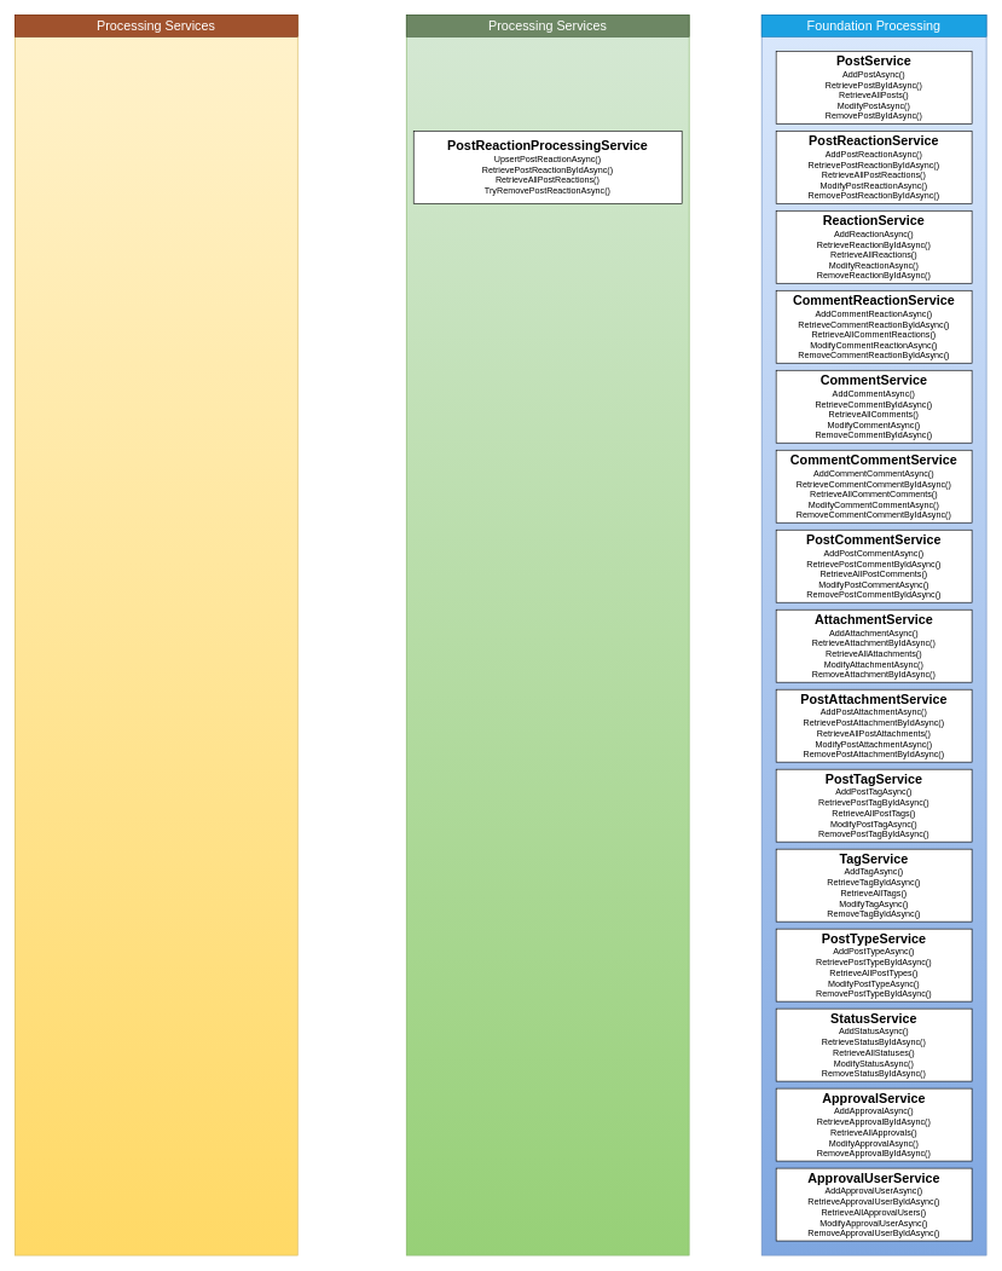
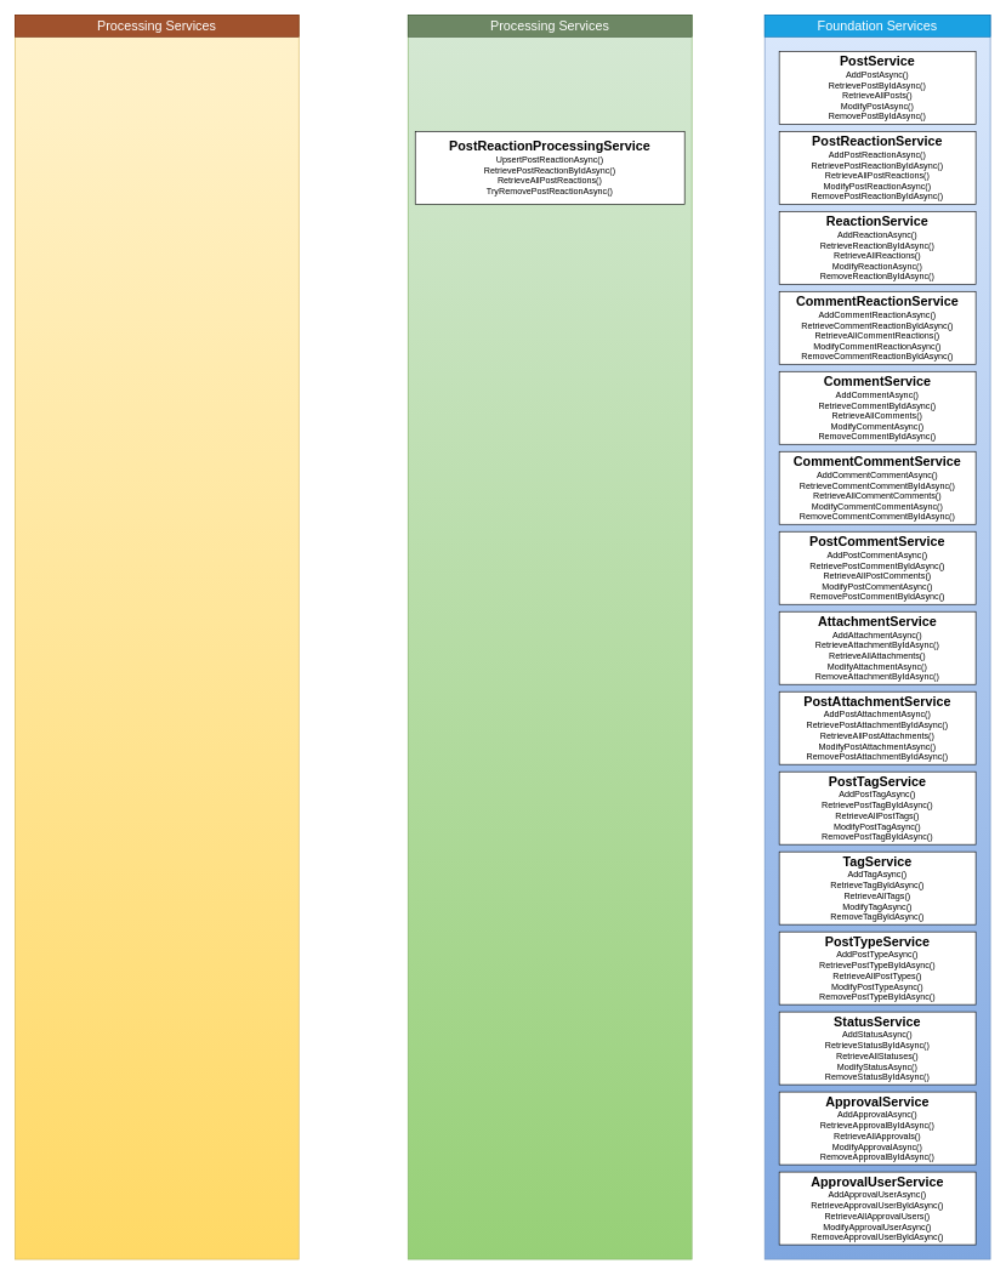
  <mxCell id="0" />
  <mxCell id="1" parent="0" />
  <mxCell id="2" value="" style="rounded=0;whiteSpace=wrap;html=1;fillColor=#dae8fc;gradientColor=#7ea6e0;strokeColor=#6c8ebf;" parent="1" vertex="1"><mxGeometry x="1050" y="20" width="310" height="1710" as="geometry" /></mxCell>
  <mxCell id="3" value="&lt;b&gt;&lt;font style=&quot;font-size: 18px&quot;&gt;PostService&lt;/font&gt;&lt;/b&gt;&lt;br&gt;AddPostAsync()&lt;br&gt;RetrievePostByIdAsync()&lt;br&gt;RetrieveAllPosts()&lt;br&gt;ModifyPostAsync()&lt;br&gt;RemovePostByIdAsync()" style="rounded=0;whiteSpace=wrap;html=1;" parent="1" vertex="1"><mxGeometry x="1070" y="70" width="270" height="100" as="geometry" /></mxCell>
  <mxCell id="4" value="&lt;b&gt;&lt;font style=&quot;font-size: 18px&quot;&gt;PostReactionService&lt;/font&gt;&lt;/b&gt;&lt;br&gt;AddPostReactionAsync()&lt;br&gt;RetrievePostReactionByIdAsync()&lt;br&gt;RetrieveAllPostReactions()&lt;br&gt;ModifyPostReactionAsync()&lt;br&gt;RemovePostReactionByIdAsync()" style="rounded=0;whiteSpace=wrap;html=1;" parent="1" vertex="1"><mxGeometry x="1070" y="180" width="270" height="100" as="geometry" /></mxCell>
  <mxCell id="5" value="&lt;b&gt;&lt;font style=&quot;font-size: 18px&quot;&gt;ReactionService&lt;/font&gt;&lt;/b&gt;&lt;br&gt;AddReactionAsync()&lt;br&gt;RetrieveReactionByIdAsync()&lt;br&gt;RetrieveAllReactions()&lt;br&gt;ModifyReactionAsync()&lt;br&gt;RemoveReactionByIdAsync()" style="rounded=0;whiteSpace=wrap;html=1;" parent="1" vertex="1"><mxGeometry x="1070" y="290" width="270" height="100" as="geometry" /></mxCell>
  <mxCell id="6" value="&lt;b&gt;&lt;font style=&quot;font-size: 18px&quot;&gt;CommentReactionService&lt;/font&gt;&lt;/b&gt;&lt;br&gt;AddCommentReactionAsync()&lt;br&gt;RetrieveCommentReactionByIdAsync()&lt;br&gt;RetrieveAllCommentReactions()&lt;br&gt;ModifyCommentReactionAsync()&lt;br&gt;RemoveCommentReactionByIdAsync()" style="rounded=0;whiteSpace=wrap;html=1;" parent="1" vertex="1"><mxGeometry x="1070" y="400" width="270" height="100" as="geometry" /></mxCell>
  <mxCell id="7" value="&lt;b&gt;&lt;font style=&quot;font-size: 18px&quot;&gt;CommentService&lt;/font&gt;&lt;/b&gt;&lt;br&gt;AddCommentAsync()&lt;br&gt;RetrieveCommentByIdAsync()&lt;br&gt;RetrieveAllComments()&lt;br&gt;ModifyCommentAsync()&lt;br&gt;RemoveCommentByIdAsync()" style="rounded=0;whiteSpace=wrap;html=1;" parent="1" vertex="1"><mxGeometry x="1070" y="510" width="270" height="100" as="geometry" /></mxCell>
  <mxCell id="8" value="&lt;b&gt;&lt;font style=&quot;font-size: 18px&quot;&gt;CommentCommentService&lt;/font&gt;&lt;/b&gt;&lt;br&gt;AddCommentCommentAsync()&lt;br&gt;RetrieveCommentCommentByIdAsync()&lt;br&gt;RetrieveAllCommentComments()&lt;br&gt;ModifyCommentCommentAsync()&lt;br&gt;RemoveCommentCommentByIdAsync()" style="rounded=0;whiteSpace=wrap;html=1;" parent="1" vertex="1"><mxGeometry x="1070" y="620" width="270" height="100" as="geometry" /></mxCell>
  <mxCell id="9" value="&lt;b&gt;&lt;font style=&quot;font-size: 18px&quot;&gt;AttachmentService&lt;/font&gt;&lt;/b&gt;&lt;br&gt;AddAttachmentAsync()&lt;br&gt;RetrieveAttachmentByIdAsync()&lt;br&gt;RetrieveAllAttachments()&lt;br&gt;ModifyAttachmentAsync()&lt;br&gt;RemoveAttachmentByIdAsync()" style="rounded=0;whiteSpace=wrap;html=1;" parent="1" vertex="1"><mxGeometry x="1070" y="840" width="270" height="100" as="geometry" /></mxCell>
  <mxCell id="10" value="&lt;b&gt;&lt;font style=&quot;font-size: 18px&quot;&gt;PostAttachmentService&lt;/font&gt;&lt;/b&gt;&lt;br&gt;AddPostAttachmentAsync()&lt;br&gt;RetrievePostAttachmentByIdAsync()&lt;br&gt;RetrieveAllPostAttachments()&lt;br&gt;ModifyPostAttachmentAsync()&lt;br&gt;RemovePostAttachmentByIdAsync()" style="rounded=0;whiteSpace=wrap;html=1;" parent="1" vertex="1"><mxGeometry x="1070" y="950" width="270" height="100" as="geometry" /></mxCell>
  <mxCell id="11" value="&lt;b&gt;&lt;font style=&quot;font-size: 18px&quot;&gt;PostCommentService&lt;/font&gt;&lt;/b&gt;&lt;br&gt;AddPostCommentAsync()&lt;br&gt;RetrievePostCommentByIdAsync()&lt;br&gt;RetrieveAllPostComments()&lt;br&gt;ModifyPostCommentAsync()&lt;br&gt;RemovePostCommentByIdAsync()" style="rounded=0;whiteSpace=wrap;html=1;" parent="1" vertex="1"><mxGeometry x="1070" y="730" width="270" height="100" as="geometry" /></mxCell>
  <mxCell id="12" value="&lt;b&gt;&lt;font style=&quot;font-size: 18px&quot;&gt;PostTagService&lt;/font&gt;&lt;/b&gt;&lt;br&gt;AddPostTagAsync()&lt;br&gt;RetrievePostTagByIdAsync()&lt;br&gt;RetrieveAllPostTags()&lt;br&gt;ModifyPostTagAsync()&lt;br&gt;RemovePostTagByIdAsync()" style="rounded=0;whiteSpace=wrap;html=1;" parent="1" vertex="1"><mxGeometry x="1070" y="1060" width="270" height="100" as="geometry" /></mxCell>
  <mxCell id="13" value="&lt;b&gt;&lt;font style=&quot;font-size: 18px&quot;&gt;TagService&lt;/font&gt;&lt;/b&gt;&lt;br&gt;AddTagAsync()&lt;br&gt;RetrieveTagByIdAsync()&lt;br&gt;RetrieveAllTags()&lt;br&gt;ModifyTagAsync()&lt;br&gt;RemoveTagByIdAsync()" style="rounded=0;whiteSpace=wrap;html=1;" parent="1" vertex="1"><mxGeometry x="1070" y="1170" width="270" height="100" as="geometry" /></mxCell>
  <mxCell id="14" value="&lt;b&gt;&lt;font style=&quot;font-size: 18px&quot;&gt;PostTypeService&lt;/font&gt;&lt;/b&gt;&lt;br&gt;AddPostTypeAsync()&lt;br&gt;RetrievePostTypeByIdAsync()&lt;br&gt;RetrieveAllPostTypes()&lt;br&gt;ModifyPostTypeAsync()&lt;br&gt;RemovePostTypeByIdAsync()" style="rounded=0;whiteSpace=wrap;html=1;" parent="1" vertex="1"><mxGeometry x="1070" y="1280" width="270" height="100" as="geometry" /></mxCell>
  <mxCell id="15" value="&lt;b&gt;&lt;font style=&quot;font-size: 18px&quot;&gt;StatusService&lt;/font&gt;&lt;/b&gt;&lt;br&gt;AddStatusAsync()&lt;br&gt;RetrieveStatusByIdAsync()&lt;br&gt;RetrieveAllStatuses()&lt;br&gt;ModifyStatusAsync()&lt;br&gt;RemoveStatusByIdAsync()" style="rounded=0;whiteSpace=wrap;html=1;" parent="1" vertex="1"><mxGeometry x="1070" y="1390" width="270" height="100" as="geometry" /></mxCell>
  <mxCell id="16" value="&lt;b&gt;&lt;font style=&quot;font-size: 18px&quot;&gt;ApprovalService&lt;/font&gt;&lt;/b&gt;&lt;br&gt;AddApprovalAsync()&lt;br&gt;RetrieveApprovalByIdAsync()&lt;br&gt;RetrieveAllApprovals()&lt;br&gt;ModifyApprovalAsync()&lt;br&gt;RemoveApprovalByIdAsync()" style="rounded=0;whiteSpace=wrap;html=1;" parent="1" vertex="1"><mxGeometry x="1070" y="1500" width="270" height="100" as="geometry" /></mxCell>
- <mxCell id="17" value="Foundation Processing" style="rounded=0;whiteSpace=wrap;html=1;fontSize=18;fillColor=#1ba1e2;fontColor=#ffffff;strokeColor=#006EAF;" parent="1" vertex="1"><mxGeometry x="1050" y="20" width="310" height="30" as="geometry" /></mxCell>
+ <mxCell id="17" value="Foundation Services" style="rounded=0;whiteSpace=wrap;html=1;fontSize=18;fillColor=#1ba1e2;fontColor=#ffffff;strokeColor=#006EAF;" parent="1" vertex="1"><mxGeometry x="1050" y="20" width="310" height="30" as="geometry" /></mxCell>
  <mxCell id="18" value="" style="rounded=0;whiteSpace=wrap;html=1;fillColor=#d5e8d4;gradientColor=#97d077;strokeColor=#82b366;" parent="1" vertex="1"><mxGeometry x="560" y="20" width="390" height="1710" as="geometry" /></mxCell>
  <mxCell id="19" value="Processing Services" style="rounded=0;whiteSpace=wrap;html=1;fontSize=18;fillColor=#6d8764;fontColor=#ffffff;strokeColor=#3A5431;" parent="1" vertex="1"><mxGeometry x="560" y="20" width="390" height="30" as="geometry" /></mxCell>
  <mxCell id="20" value="&lt;b&gt;&lt;font style=&quot;font-size: 18px&quot;&gt;PostReactionProcessingService&lt;/font&gt;&lt;/b&gt;&lt;br&gt;UpsertPostReactionAsync()&lt;br&gt;RetrievePostReactionByIdAsync()&lt;br&gt;RetrieveAllPostReactions()&lt;br&gt;TryRemovePostReactionAsync()" style="rounded=0;whiteSpace=wrap;html=1;" parent="1" vertex="1"><mxGeometry x="570" y="180" width="370" height="100" as="geometry" /></mxCell>
  <mxCell id="21" value="" style="rounded=0;whiteSpace=wrap;html=1;fillColor=#fff2cc;gradientColor=#ffd966;strokeColor=#d6b656;" parent="1" vertex="1"><mxGeometry x="20" y="20" width="390" height="1710" as="geometry" /></mxCell>
  <mxCell id="22" value="Processing Services" style="rounded=0;whiteSpace=wrap;html=1;fontSize=18;fillColor=#a0522d;strokeColor=#6D1F00;fontColor=#ffffff;" parent="1" vertex="1"><mxGeometry x="20" y="20" width="390" height="30" as="geometry" /></mxCell>
  <mxCell id="23" value="&lt;b&gt;&lt;font style=&quot;font-size: 18px&quot;&gt;ApprovalUserService&lt;/font&gt;&lt;/b&gt;&lt;br&gt;AddApprovalUserAsync()&lt;br&gt;RetrieveApprovalUserByIdAsync()&lt;br&gt;RetrieveAllApprovalUsers()&lt;br&gt;ModifyApprovalUserAsync()&lt;br&gt;RemoveApprovalUserByIdAsync()" style="rounded=0;whiteSpace=wrap;html=1;" vertex="1" parent="1"><mxGeometry x="1070" y="1610" width="270" height="100" as="geometry" /></mxCell>
